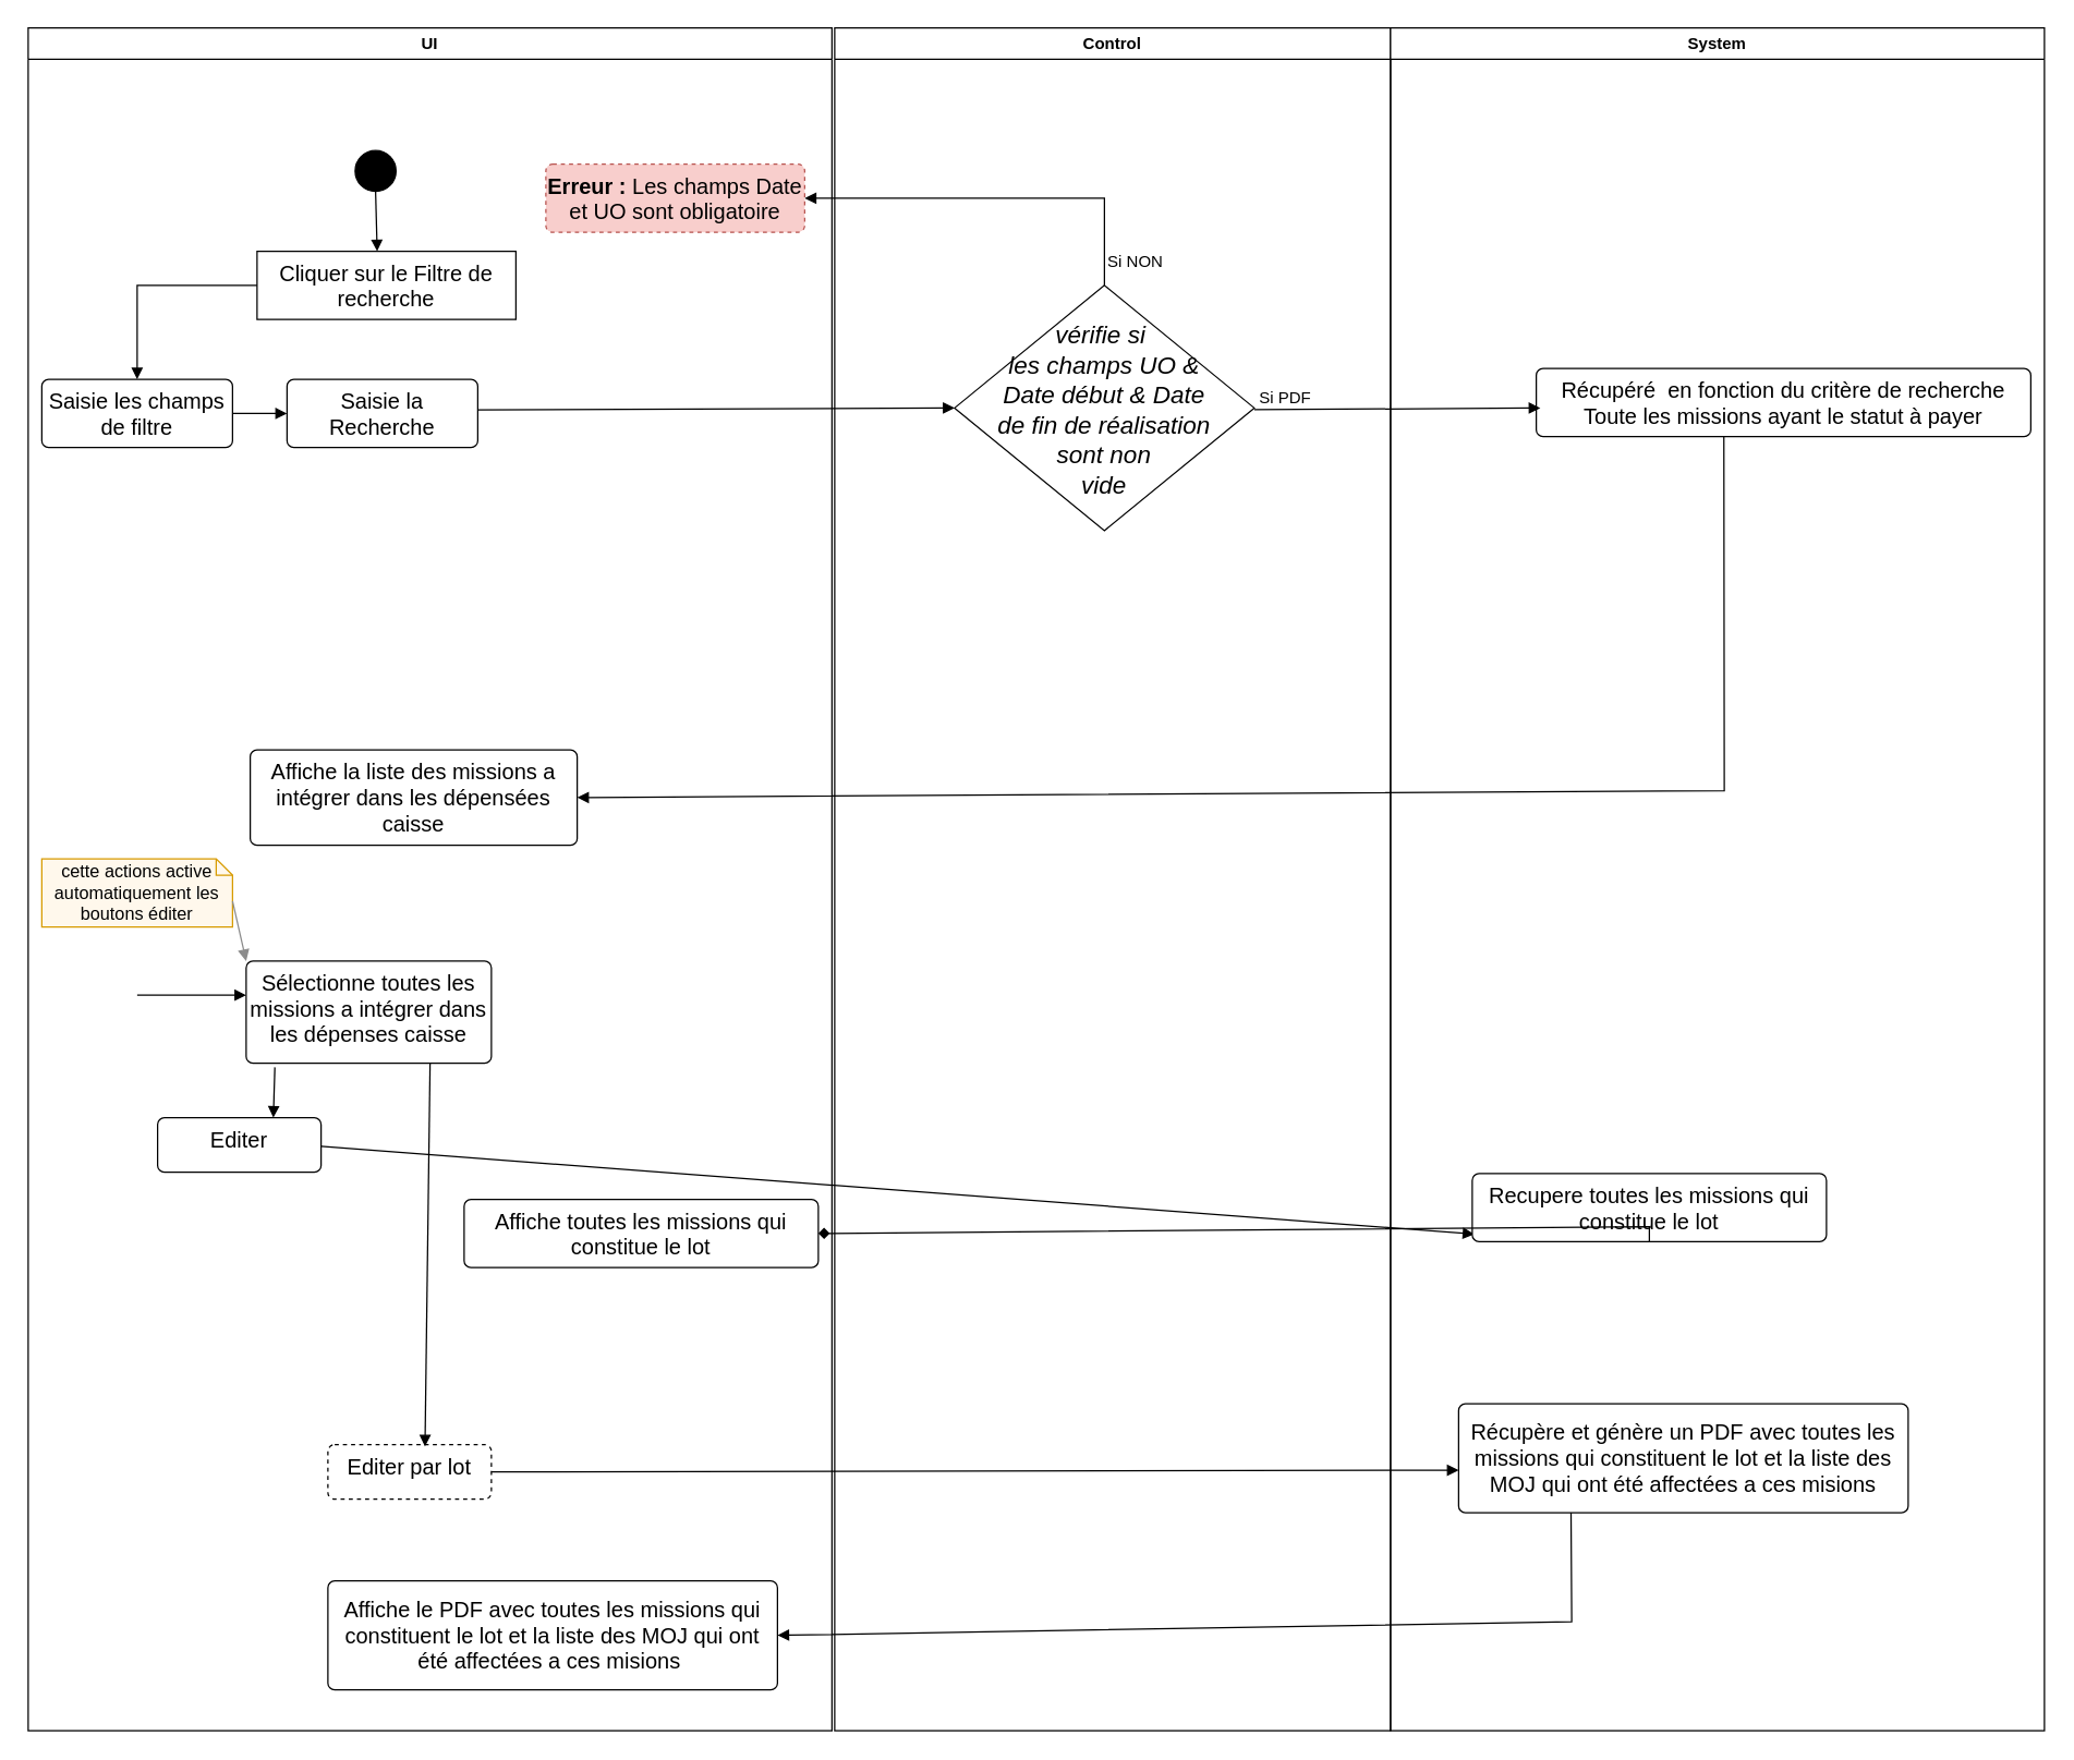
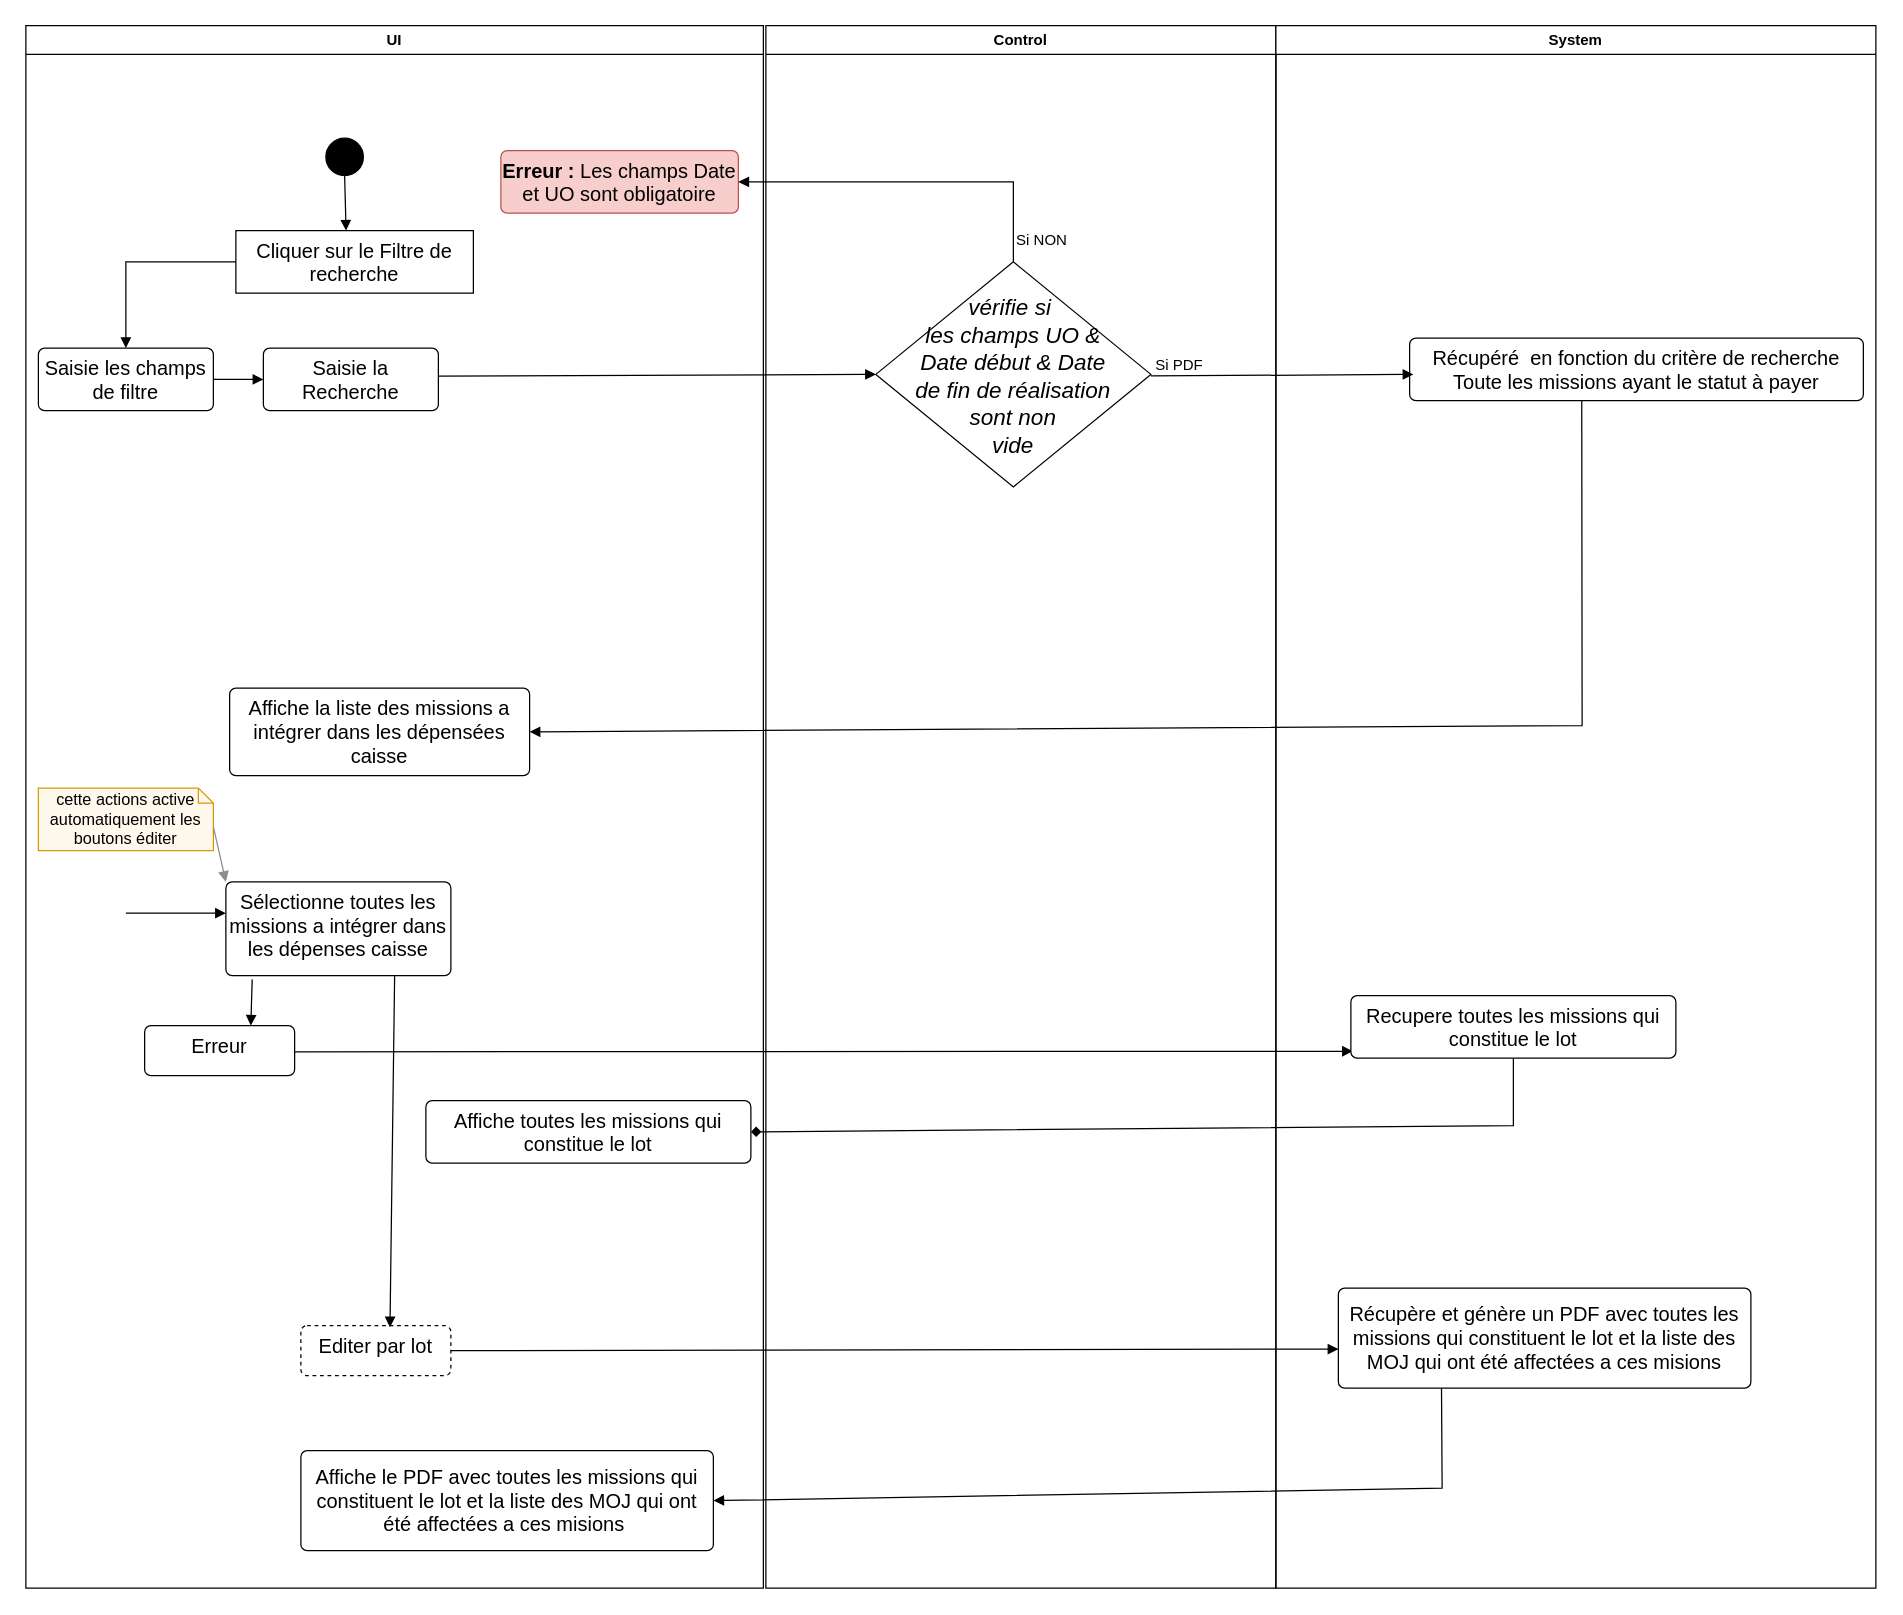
  <mxCell id="0" />
  <mxCell id="1" parent="0" />
  <mxCell id="2" value="UI" style="swimlane;whiteSpace=wrap;html=1;" vertex="1" parent="1"><mxGeometry x="20" y="20" width="590" height="1250" as="geometry" /></mxCell>
  <mxCell id="3" value="" style="ellipse;fillColor=strokeColor;html=1;" vertex="1" parent="2"><mxGeometry x="240" y="90" width="30" height="30" as="geometry" /></mxCell>
  <mxCell id="4" value="&lt;font style=&quot;font-size: 16px;&quot;&gt;Cliquer sur le Filtre de recherche&lt;/font&gt;" style="html=1;align=center;verticalAlign=top;absoluteArcSize=1;arcSize=10;dashed=0;whiteSpace=wrap;rounded=0;" vertex="1" parent="2"><mxGeometry x="168" y="164" width="190" height="50" as="geometry" /></mxCell>
  <mxCell id="5" value="" style="html=1;verticalAlign=bottom;labelBackgroundColor=none;endArrow=block;endFill=1;rounded=0;entryX=0.464;entryY=0;entryDx=0;entryDy=0;exitX=0.5;exitY=1;exitDx=0;exitDy=0;entryPerimeter=0;" edge="1" parent="2" source="3" target="4"><mxGeometry width="160" relative="1" as="geometry"><mxPoint x="10" y="170" as="sourcePoint" /><mxPoint x="170" y="170" as="targetPoint" /></mxGeometry></mxCell>
  <mxCell id="6" value="&lt;font style=&quot;font-size: 16px;&quot;&gt;Saisie la Recherche&lt;/font&gt;" style="html=1;align=center;verticalAlign=top;rounded=1;absoluteArcSize=1;arcSize=10;dashed=0;whiteSpace=wrap;" vertex="1" parent="2"><mxGeometry x="190" y="258" width="140" height="50" as="geometry" /></mxCell>
  <mxCell id="7" value="&lt;font style=&quot;font-size: 16px;&quot;&gt;Affiche la liste des missions a intégrer dans les dépensées caisse&lt;/font&gt;" style="html=1;align=center;verticalAlign=top;rounded=1;absoluteArcSize=1;arcSize=10;dashed=0;whiteSpace=wrap;" vertex="1" parent="2"><mxGeometry x="163" y="530" width="240" height="70" as="geometry" /></mxCell>
  <mxCell id="8" value="&lt;font style=&quot;font-size: 16px;&quot;&gt;Sélectionne toutes les missions a intégrer dans les dépenses caisse&lt;/font&gt;" style="html=1;align=center;verticalAlign=top;rounded=1;absoluteArcSize=1;arcSize=10;dashed=0;whiteSpace=wrap;" vertex="1" parent="2"><mxGeometry x="160" y="685" width="180" height="75" as="geometry" /></mxCell>
  <mxCell id="9" value="" style="html=1;verticalAlign=bottom;labelBackgroundColor=none;endArrow=block;endFill=1;rounded=0;" edge="1" parent="2"><mxGeometry width="160" relative="1" as="geometry"><mxPoint x="80" y="710" as="sourcePoint" /><mxPoint x="160" y="710" as="targetPoint" /></mxGeometry></mxCell>
  <mxCell id="10" value="&lt;span style=&quot;font-size: 13px;&quot;&gt;cette actions active automatiquement les boutons éditer&lt;/span&gt;" style="shape=note2;boundedLbl=1;whiteSpace=wrap;html=1;size=12;verticalAlign=middle;align=center;fillColor=#FFF2D9;strokeColor=#D79B00;fillOpacity=50;" vertex="1" parent="2"><mxGeometry x="10" y="610" width="140" height="50" as="geometry" /></mxCell>
  <mxCell id="11" value="" style="html=1;verticalAlign=bottom;labelBackgroundColor=none;endArrow=block;endFill=1;rounded=0;exitX=0;exitY=0;exitDx=140;exitDy=31;exitPerimeter=0;entryX=0;entryY=0;entryDx=0;entryDy=0;fontColor=#990000;strokeColor=#8C8C8C;" edge="1" parent="2" source="10" target="8"><mxGeometry width="160" relative="1" as="geometry"><mxPoint x="25.7" y="660.9" as="sourcePoint" /><mxPoint x="133" y="695" as="targetPoint" /></mxGeometry></mxCell>
- <mxCell id="12" value="&lt;span style=&quot;font-size: 16px;&quot;&gt;Editer&lt;/span&gt;" style="html=1;align=center;verticalAlign=top;rounded=1;absoluteArcSize=1;arcSize=10;dashed=0;whiteSpace=wrap;" vertex="1" parent="2"><mxGeometry x="95" y="800" width="120" height="40" as="geometry" /></mxCell>
+ <mxCell id="12" value="&lt;span style=&quot;font-size: 16px;&quot;&gt;Erreur&lt;/span&gt;" style="html=1;align=center;verticalAlign=top;rounded=1;absoluteArcSize=1;arcSize=10;dashed=0;whiteSpace=wrap;" vertex="1" parent="2"><mxGeometry x="95" y="800" width="120" height="40" as="geometry" /></mxCell>
  <mxCell id="13" value="" style="html=1;verticalAlign=bottom;labelBackgroundColor=none;endArrow=block;endFill=1;rounded=0;entryX=0.708;entryY=0;entryDx=0;entryDy=0;exitX=0.117;exitY=1.04;exitDx=0;exitDy=0;exitPerimeter=0;entryPerimeter=0;" edge="1" parent="2" source="8" target="12"><mxGeometry width="160" relative="1" as="geometry"><mxPoint x="10" y="720" as="sourcePoint" /><mxPoint x="170" y="720" as="targetPoint" /></mxGeometry></mxCell>
  <mxCell id="14" value="&lt;font style=&quot;font-size: 16px;&quot;&gt;Saisie les champs de filtre&lt;/font&gt;" style="html=1;align=center;verticalAlign=top;rounded=1;absoluteArcSize=1;arcSize=10;dashed=0;whiteSpace=wrap;" vertex="1" parent="2"><mxGeometry x="10" y="258" width="140" height="50" as="geometry" /></mxCell>
  <mxCell id="15" value="" style="html=1;verticalAlign=bottom;labelBackgroundColor=none;endArrow=block;endFill=1;rounded=0;entryX=0.5;entryY=0;entryDx=0;entryDy=0;exitX=0;exitY=0.5;exitDx=0;exitDy=0;entryPerimeter=0;" edge="1" parent="2" source="4" target="14"><mxGeometry width="160" relative="1" as="geometry"><mxPoint x="85" y="214" as="sourcePoint" /><mxPoint x="86" y="258" as="targetPoint" /><Array as="points"><mxPoint x="80" y="189" /></Array></mxGeometry></mxCell>
  <mxCell id="16" value="" style="html=1;verticalAlign=bottom;labelBackgroundColor=none;endArrow=block;endFill=1;rounded=0;entryX=0;entryY=0.5;entryDx=0;entryDy=0;exitX=1;exitY=0.5;exitDx=0;exitDy=0;" edge="1" parent="2" source="14" target="6"><mxGeometry width="160" relative="1" as="geometry"><mxPoint x="170" y="350" as="sourcePoint" /><mxPoint x="240" y="350" as="targetPoint" /></mxGeometry></mxCell>
- <mxCell id="17" value="&lt;span style=&quot;font-size: 16px;&quot;&gt;&lt;b&gt;Erreur :&lt;/b&gt; Les champs Date et UO sont obligatoire&lt;/span&gt;" style="html=1;align=center;verticalAlign=top;rounded=1;absoluteArcSize=1;arcSize=10;dashed=1;whiteSpace=wrap;fillColor=#f8cecc;strokeColor=#b85450;" vertex="1" parent="2"><mxGeometry x="380" y="100" width="190" height="50" as="geometry" /></mxCell>
+ <mxCell id="17" value="&lt;span style=&quot;font-size: 16px;&quot;&gt;&lt;b&gt;Erreur :&lt;/b&gt; Les champs Date et UO sont obligatoire&lt;/span&gt;" style="html=1;align=center;verticalAlign=top;rounded=1;absoluteArcSize=1;arcSize=10;dashed=0;whiteSpace=wrap;fillColor=#f8cecc;strokeColor=#b85450;" vertex="1" parent="2"><mxGeometry x="380" y="100" width="190" height="50" as="geometry" /></mxCell>
  <mxCell id="18" value="&lt;span style=&quot;font-size: 16px;&quot;&gt;Editer par lot&lt;/span&gt;" style="html=1;align=center;verticalAlign=top;rounded=1;absoluteArcSize=1;arcSize=10;dashed=1;whiteSpace=wrap;" vertex="1" parent="2"><mxGeometry x="220" y="1040" width="120" height="40" as="geometry" /></mxCell>
  <mxCell id="19" value="" style="html=1;verticalAlign=bottom;labelBackgroundColor=none;endArrow=block;endFill=1;rounded=0;entryX=0.594;entryY=0.033;entryDx=0;entryDy=0;exitX=0.75;exitY=1;exitDx=0;exitDy=0;entryPerimeter=0;" edge="1" parent="2" source="8" target="18"><mxGeometry width="160" relative="1" as="geometry"><mxPoint x="225" y="745" as="sourcePoint" /><mxPoint x="143" y="790" as="targetPoint" /></mxGeometry></mxCell>
  <mxCell id="20" value="&lt;font style=&quot;font-size: 16px;&quot;&gt;Affiche toutes les missions qui constitue le lot&lt;/font&gt;" style="html=1;align=center;verticalAlign=top;rounded=1;absoluteArcSize=1;arcSize=10;dashed=0;whiteSpace=wrap;" vertex="1" parent="2"><mxGeometry x="320" y="860" width="260" height="50" as="geometry" /></mxCell>
  <mxCell id="21" value="&lt;font style=&quot;font-size: 16px;&quot;&gt;Affiche le PDF avec toutes les missions qui constituent le lot et la liste des MOJ qui ont été affectées a ces misions&amp;nbsp;&lt;/font&gt;" style="html=1;align=center;verticalAlign=middle;rounded=1;absoluteArcSize=1;arcSize=10;dashed=0;whiteSpace=wrap;" vertex="1" parent="2"><mxGeometry x="220" y="1140" width="330" height="80" as="geometry" /></mxCell>
  <mxCell id="22" value="Control" style="swimlane;whiteSpace=wrap;html=1;" vertex="1" parent="1"><mxGeometry x="612" y="20" width="408" height="1250" as="geometry" /></mxCell>
  <mxCell id="23" value="vérifie si &#10;les champs UO &amp;&#10;Date début &amp; Date&#10;de fin de réalisation&#10;sont non&#10;vide" style="rhombus;fontSize=18;fontStyle=2" vertex="1" parent="22"><mxGeometry x="88" y="189" width="220" height="180" as="geometry" /></mxCell>
  <mxCell id="24" value="Si PDF" style="text;html=1;align=center;verticalAlign=middle;whiteSpace=wrap;rounded=0;" vertex="1" parent="22"><mxGeometry x="301" y="257" width="60" height="30" as="geometry" /></mxCell>
  <mxCell id="25" value="" style="html=1;verticalAlign=bottom;labelBackgroundColor=none;endArrow=block;endFill=1;rounded=0;entryX=0;entryY=0.61;entryDx=0;entryDy=0;entryPerimeter=0;" edge="1" parent="22" target="31"><mxGeometry width="160" relative="1" as="geometry"><mxPoint x="-252" y="1060" as="sourcePoint" /><mxPoint x="418" y="1060.83" as="targetPoint" /></mxGeometry></mxCell>
  <mxCell id="26" value="" style="html=1;verticalAlign=bottom;labelBackgroundColor=none;endArrow=block;endFill=1;rounded=0;entryX=0.006;entryY=0.89;entryDx=0;entryDy=0;entryPerimeter=0;" edge="1" parent="22" target="30"><mxGeometry width="160" relative="1" as="geometry"><mxPoint x="-377" y="821" as="sourcePoint" /><mxPoint x="333" y="820" as="targetPoint" /></mxGeometry></mxCell>
  <mxCell id="27" value="System" style="swimlane;whiteSpace=wrap;html=1;" vertex="1" parent="1"><mxGeometry x="1020" y="20" width="480" height="1250" as="geometry" /></mxCell>
  <mxCell id="28" value="&lt;font style=&quot;font-size: 16px;&quot;&gt;Récupéré&amp;nbsp; en fonction du critère de recherche Toute les missions ayant le statut à payer&lt;/font&gt;" style="html=1;align=center;verticalAlign=top;rounded=1;absoluteArcSize=1;arcSize=10;dashed=0;whiteSpace=wrap;" vertex="1" parent="27"><mxGeometry x="107" y="250" width="363" height="50" as="geometry" /></mxCell>
  <mxCell id="29" value="" style="html=1;verticalAlign=bottom;labelBackgroundColor=none;endArrow=block;endFill=1;rounded=0;" edge="1" parent="27"><mxGeometry width="160" relative="1" as="geometry"><mxPoint x="-100" y="280.29" as="sourcePoint" /><mxPoint x="110" y="279" as="targetPoint" /></mxGeometry></mxCell>
- <mxCell id="30" value="&lt;font style=&quot;font-size: 16px;&quot;&gt;Recupere toutes les missions qui constitue le lot&lt;/font&gt;" style="html=1;align=center;verticalAlign=top;rounded=1;absoluteArcSize=1;arcSize=10;dashed=0;whiteSpace=wrap;" vertex="1" parent="27"><mxGeometry x="60" y="841" width="260" height="50" as="geometry" /></mxCell>
+ <mxCell id="30" value="&lt;font style=&quot;font-size: 16px;&quot;&gt;Recupere toutes les missions qui constitue le lot&lt;/font&gt;" style="html=1;align=center;verticalAlign=top;rounded=1;absoluteArcSize=1;arcSize=10;dashed=0;whiteSpace=wrap;" vertex="1" parent="27"><mxGeometry x="60" y="776" width="260" height="50" as="geometry" /></mxCell>
  <mxCell id="31" value="&lt;font style=&quot;font-size: 16px;&quot;&gt;Récupère et génère un PDF avec toutes les missions qui constituent le lot et la liste des MOJ qui ont été affectées a ces misions&lt;/font&gt;" style="html=1;align=center;verticalAlign=middle;rounded=1;absoluteArcSize=1;arcSize=10;dashed=0;whiteSpace=wrap;" vertex="1" parent="27"><mxGeometry x="50" y="1010" width="330" height="80" as="geometry" /></mxCell>
  <mxCell id="32" value="" style="html=1;verticalAlign=bottom;labelBackgroundColor=none;endArrow=block;endFill=1;rounded=0;exitX=0.459;exitY=1.093;exitDx=0;exitDy=0;exitPerimeter=0;entryX=1;entryY=0.5;entryDx=0;entryDy=0;" edge="1" parent="1" target="7"><mxGeometry width="160" relative="1" as="geometry"><mxPoint x="1264.7" y="319.65" as="sourcePoint" /><mxPoint x="450" y="430" as="targetPoint" /><Array as="points"><mxPoint x="1265" y="580" /></Array></mxGeometry></mxCell>
  <mxCell id="33" value="Si NON" style="text;html=1;align=center;verticalAlign=middle;whiteSpace=wrap;rounded=0;" vertex="1" parent="1"><mxGeometry x="803" y="177" width="60" height="30" as="geometry" /></mxCell>
  <mxCell id="34" value="" style="html=1;verticalAlign=bottom;labelBackgroundColor=none;endArrow=block;endFill=1;rounded=0;entryX=0;entryY=0.5;entryDx=0;entryDy=0;exitX=0.999;exitY=0.448;exitDx=0;exitDy=0;exitPerimeter=0;" edge="1" parent="1" source="6" target="23"><mxGeometry width="160" relative="1" as="geometry"><mxPoint x="390" y="300" as="sourcePoint" /><mxPoint x="570" y="300" as="targetPoint" /></mxGeometry></mxCell>
  <mxCell id="35" value="" style="html=1;verticalAlign=bottom;labelBackgroundColor=none;endArrow=block;endFill=1;rounded=0;exitX=0.5;exitY=0;exitDx=0;exitDy=0;entryX=1;entryY=0.5;entryDx=0;entryDy=0;" edge="1" parent="1" source="23" target="17"><mxGeometry width="160" relative="1" as="geometry"><mxPoint x="870" y="191.29" as="sourcePoint" /><mxPoint x="550" y="180" as="targetPoint" /><Array as="points"><mxPoint x="810" y="145" /></Array></mxGeometry></mxCell>
  <mxCell id="36" value="" style="html=1;verticalAlign=bottom;labelBackgroundColor=none;endArrow=diamond;endFill=1;rounded=0;exitX=0.5;exitY=1;exitDx=0;exitDy=0;entryX=1;entryY=0.5;entryDx=0;entryDy=0;" edge="1" parent="1" source="30" target="20"><mxGeometry width="160" relative="1" as="geometry"><mxPoint x="1090" y="950" as="sourcePoint" /><mxPoint x="1170" y="950" as="targetPoint" /><Array as="points"><mxPoint x="1210" y="900" /></Array></mxGeometry></mxCell>
  <mxCell id="37" value="" style="html=1;verticalAlign=bottom;labelBackgroundColor=none;endArrow=block;endFill=1;rounded=0;entryX=1;entryY=0.5;entryDx=0;entryDy=0;exitX=0.25;exitY=1;exitDx=0;exitDy=0;" edge="1" parent="1" source="31" target="21"><mxGeometry width="160" relative="1" as="geometry"><mxPoint x="370" y="1090" as="sourcePoint" /><mxPoint x="1080" y="1089" as="targetPoint" /><Array as="points"><mxPoint x="1153" y="1190" /></Array></mxGeometry></mxCell>
